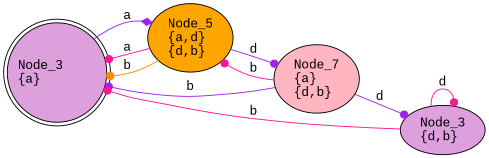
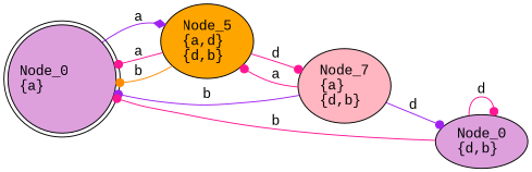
  digraph {
    fontname="Liberation Mono"
    rankdir=LR
    node [fillcolor=plum fontname="Liberation Mono" style=filled]
    edge [arrowhead=dot color=deeppink fontname="Liberation Mono"]
-   n1 [label="Node_3\l{a}\l" shape=doublecircle]
+   n1 [label="Node_0\l{a}\l" shape=doublecircle]
    n2 [fillcolor=orange label="Node_5\l{a,d}\l{d,b}\l"]
    n3 [fillcolor=lightpink label="Node_7\l{a}\l{d,b}\l"]
-   n4 [label="Node_3\l{d,b}\l"]
+   n4 [label="Node_0\l{d,b}\l"]
    n1 -> n2 [arrowhead=diamond color=purple label=a]
    n2 -> n1 [label=a]
    n2 -> n1 [color=darkorange label=b]
-   n2 -> n3 [color=purple label=d]
+   n2 -> n3 [label=d]
    n3 -> n1 [color=purple label=b]
-   n3 -> n2 [label=b]
+   n3 -> n2 [label=a]
    n3 -> n4 [color=purple label=d]
    n4 -> n1 [label=b]
    n4 -> n4 [label=d]
  }
